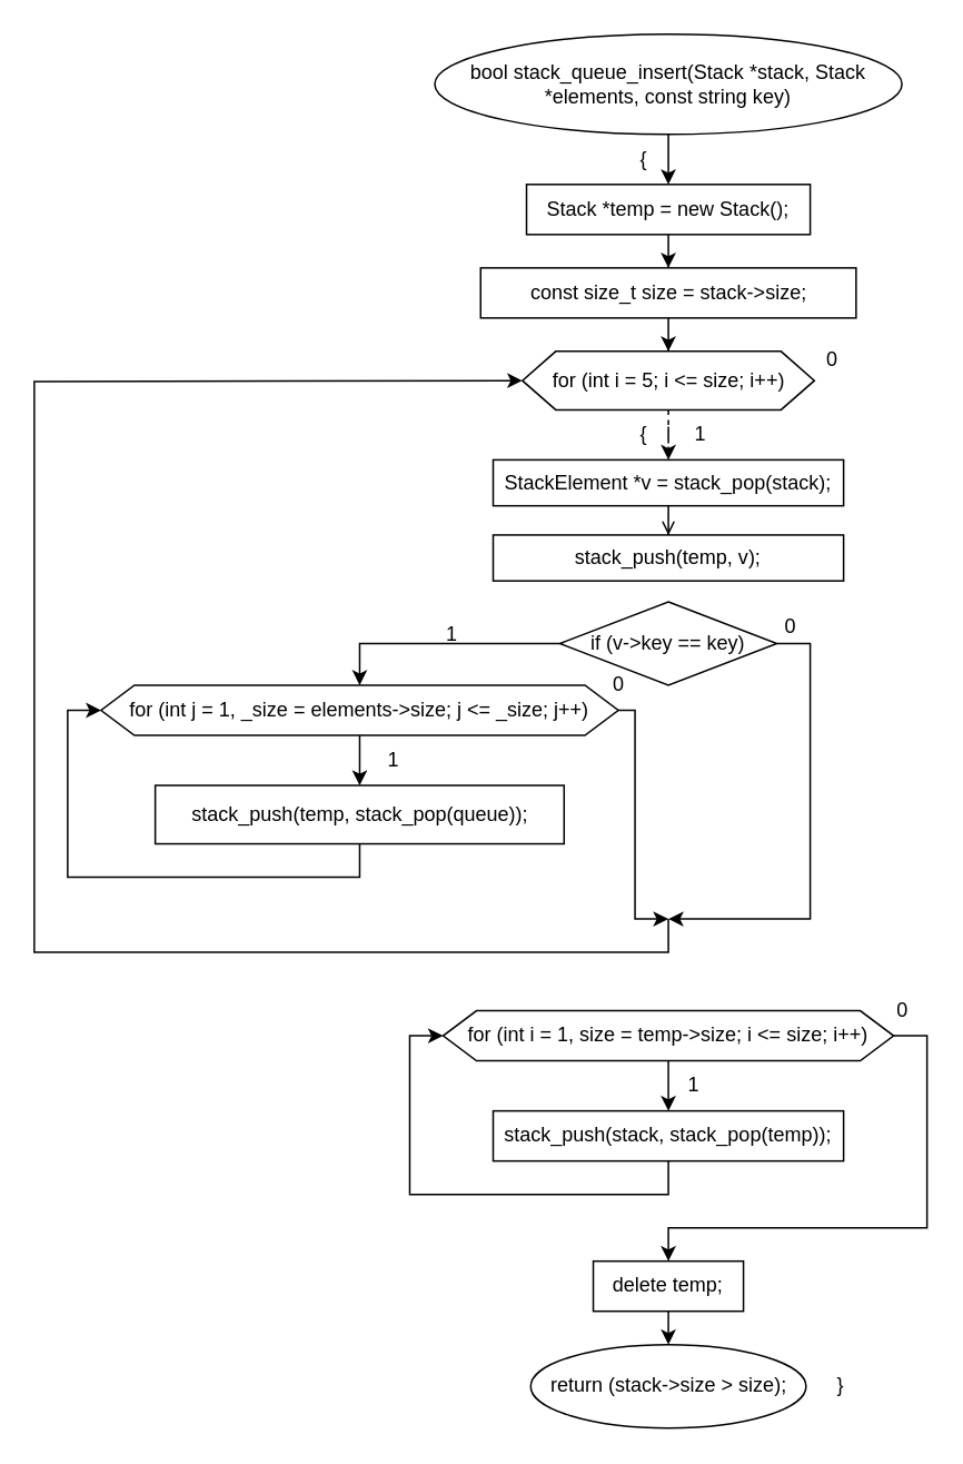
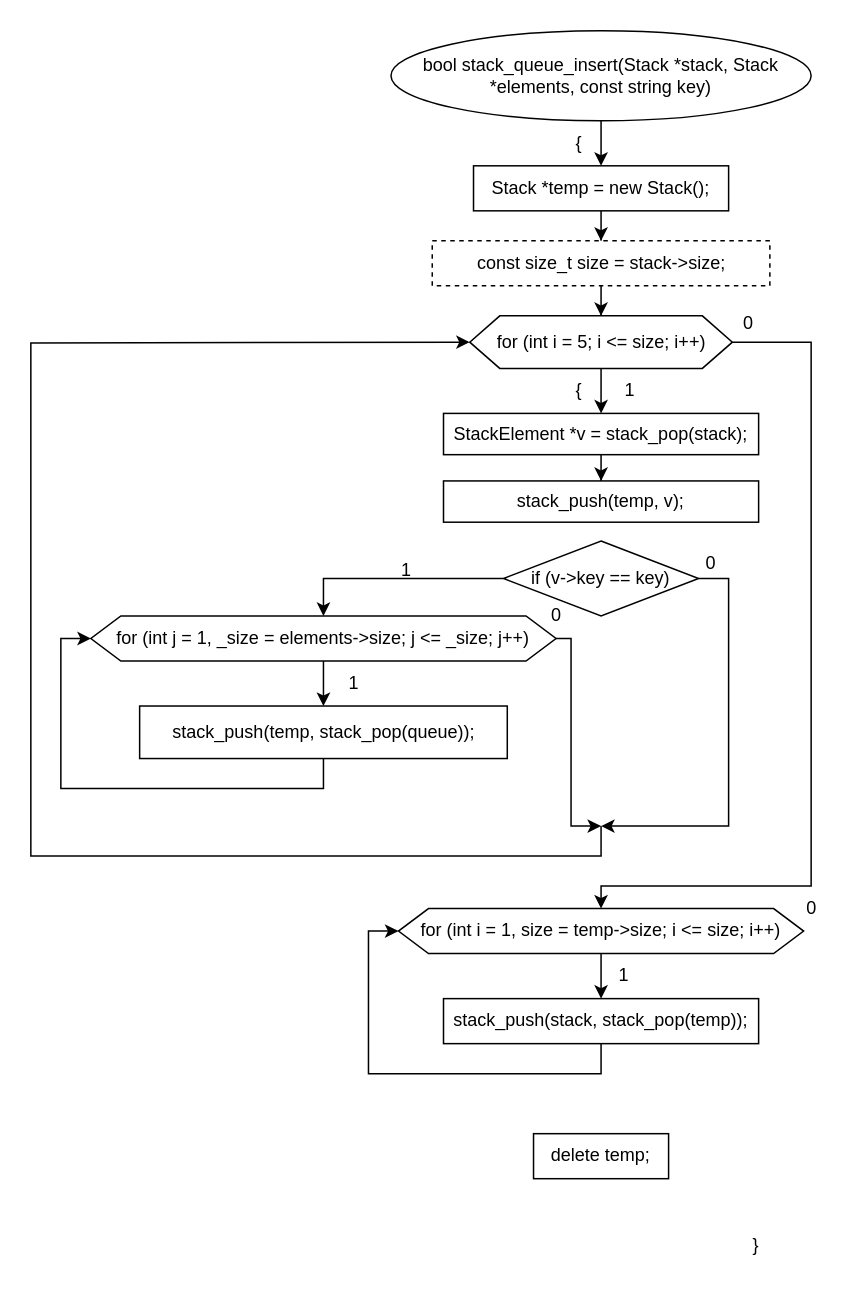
  <mxCell id="0" />
  <mxCell id="1" parent="0" />
  <mxCell id="2" value="" style="edgeStyle=orthogonalEdgeStyle;rounded=0;orthogonalLoop=1;jettySize=auto;html=1;" parent="1" source="3" target="5" edge="1"><mxGeometry relative="1" as="geometry" /></mxCell>
  <mxCell id="3" value="bool stack_queue_insert(Stack *stack, Stack *elements, const string key)" style="ellipse;whiteSpace=wrap;html=1;" parent="1" vertex="1"><mxGeometry x="260" y="20" width="280" height="60" as="geometry" /></mxCell>
  <mxCell id="4" value="" style="edgeStyle=orthogonalEdgeStyle;rounded=0;orthogonalLoop=1;jettySize=auto;html=1;" parent="1" source="5" target="8" edge="1"><mxGeometry relative="1" as="geometry" /></mxCell>
  <mxCell id="5" value="Stack *temp = new Stack();" style="whiteSpace=wrap;html=1;" parent="1" vertex="1"><mxGeometry x="315" y="110" width="170" height="30" as="geometry" /></mxCell>
  <mxCell id="6" value="{" style="text;html=1;align=center;verticalAlign=middle;resizable=0;points=[];autosize=1;strokeColor=none;fillColor=none;" parent="1" vertex="1"><mxGeometry x="370" y="80" width="30" height="30" as="geometry" /></mxCell>
  <mxCell id="7" value="" style="edgeStyle=orthogonalEdgeStyle;rounded=0;orthogonalLoop=1;jettySize=auto;html=1;" parent="1" source="8" target="11" edge="1"><mxGeometry relative="1" as="geometry" /></mxCell>
- <mxCell id="8" value="const size_t size = stack-&amp;gt;size;" style="whiteSpace=wrap;html=1;" parent="1" vertex="1"><mxGeometry x="287.5" y="160" width="225" height="30" as="geometry" /></mxCell>
- <mxCell id="9" value="" style="edgeStyle=orthogonalEdgeStyle;rounded=0;orthogonalLoop=1;jettySize=auto;html=1;dashed=1;" parent="1" source="11" target="24" edge="1"><mxGeometry relative="1" as="geometry" /></mxCell>
+ <mxCell id="8" value="const size_t size = stack-&amp;gt;size;" style="whiteSpace=wrap;html=1;dashed=1;" parent="1" vertex="1"><mxGeometry x="287.5" y="160" width="225" height="30" as="geometry" /></mxCell>
+ <mxCell id="9" value="" style="edgeStyle=orthogonalEdgeStyle;rounded=0;orthogonalLoop=1;jettySize=auto;html=1;" parent="1" source="11" target="24" edge="1"><mxGeometry relative="1" as="geometry" /></mxCell>
+ <mxCell id="10" style="edgeStyle=orthogonalEdgeStyle;rounded=0;orthogonalLoop=1;jettySize=auto;html=1;exitX=1;exitY=0.5;exitDx=0;exitDy=0;entryX=0.5;entryY=0;entryDx=0;entryDy=0;" parent="1" source="11" target="14" edge="1"><mxGeometry relative="1" as="geometry"><Array as="points"><mxPoint x="540" y="228" /><mxPoint x="540" y="590" /><mxPoint x="400" y="590" /></Array></mxGeometry></mxCell>
  <mxCell id="11" value="for (int i = 5; i &amp;lt;= size; i++)" style="shape=hexagon;perimeter=hexagonPerimeter2;whiteSpace=wrap;html=1;fixedSize=1;" parent="1" vertex="1"><mxGeometry x="312.5" y="210" width="175" height="35" as="geometry" /></mxCell>
  <mxCell id="12" style="edgeStyle=orthogonalEdgeStyle;rounded=0;orthogonalLoop=1;jettySize=auto;html=1;exitX=0.5;exitY=1;exitDx=0;exitDy=0;entryX=0.5;entryY=0;entryDx=0;entryDy=0;" parent="1" source="14" target="16" edge="1"><mxGeometry relative="1" as="geometry" /></mxCell>
- <mxCell id="13" style="edgeStyle=orthogonalEdgeStyle;rounded=0;orthogonalLoop=1;jettySize=auto;html=1;exitX=1;exitY=0.5;exitDx=0;exitDy=0;entryX=0.5;entryY=0;entryDx=0;entryDy=0;" parent="1" source="14" target="19" edge="1"><mxGeometry relative="1" as="geometry"><Array as="points"><mxPoint x="555" y="620" /><mxPoint x="555" y="735" /><mxPoint x="400" y="735" /></Array></mxGeometry></mxCell>
  <mxCell id="14" value="for (int i = 1, size = temp-&amp;gt;size; i &amp;lt;= size; i++)" style="shape=hexagon;perimeter=hexagonPerimeter2;whiteSpace=wrap;html=1;fixedSize=1;" parent="1" vertex="1"><mxGeometry x="265" y="605" width="270" height="30" as="geometry" /></mxCell>
  <mxCell id="15" style="edgeStyle=orthogonalEdgeStyle;rounded=0;orthogonalLoop=1;jettySize=auto;html=1;exitX=0.5;exitY=1;exitDx=0;exitDy=0;entryX=0;entryY=0.5;entryDx=0;entryDy=0;" parent="1" source="16" target="14" edge="1"><mxGeometry relative="1" as="geometry" /></mxCell>
  <mxCell id="16" value="stack_push(stack, stack_pop(temp));" style="whiteSpace=wrap;html=1;" parent="1" vertex="1"><mxGeometry x="295" y="665" width="210" height="30" as="geometry" /></mxCell>
  <mxCell id="17" value="1" style="text;html=1;align=center;verticalAlign=middle;resizable=0;points=[];autosize=1;strokeColor=none;fillColor=none;" parent="1" vertex="1"><mxGeometry x="400" y="635" width="30" height="30" as="geometry" /></mxCell>
- <mxCell id="18" style="edgeStyle=orthogonalEdgeStyle;rounded=0;orthogonalLoop=1;jettySize=auto;html=1;exitX=0.5;exitY=1;exitDx=0;exitDy=0;entryX=0.5;entryY=0;entryDx=0;entryDy=0;" parent="1" source="19" target="21" edge="1"><mxGeometry relative="1" as="geometry" /></mxCell>
  <mxCell id="19" value="delete temp;" style="whiteSpace=wrap;html=1;" parent="1" vertex="1"><mxGeometry x="355" y="755" width="90" height="30" as="geometry" /></mxCell>
  <mxCell id="20" value="0" style="text;html=1;align=center;verticalAlign=middle;resizable=0;points=[];autosize=1;strokeColor=none;fillColor=none;" parent="1" vertex="1"><mxGeometry x="525" y="590" width="30" height="30" as="geometry" /></mxCell>
- <mxCell id="21" value="&lt;div&gt;return (stack-&amp;gt;size &amp;gt; size);&lt;/div&gt;" style="ellipse;whiteSpace=wrap;html=1;" parent="1" vertex="1"><mxGeometry x="317.5" y="805" width="165" height="50" as="geometry" /></mxCell>
  <mxCell id="22" value="}" style="text;html=1;align=center;verticalAlign=middle;resizable=0;points=[];autosize=1;strokeColor=none;fillColor=none;" parent="1" vertex="1"><mxGeometry x="487.5" y="815" width="30" height="30" as="geometry" /></mxCell>
- <mxCell id="23" value="" style="edgeStyle=orthogonalEdgeStyle;rounded=0;orthogonalLoop=1;jettySize=auto;html=1;endArrow=open;" parent="1" source="24" target="26" edge="1"><mxGeometry relative="1" as="geometry" /></mxCell>
+ <mxCell id="23" value="" style="edgeStyle=orthogonalEdgeStyle;rounded=0;orthogonalLoop=1;jettySize=auto;html=1;" parent="1" source="24" target="26" edge="1"><mxGeometry relative="1" as="geometry" /></mxCell>
  <mxCell id="24" value="StackElement *v = stack_pop(stack);" style="whiteSpace=wrap;html=1;" parent="1" vertex="1"><mxGeometry x="295" y="275" width="210" height="27.5" as="geometry" /></mxCell>
  <mxCell id="25" value="1" style="text;html=1;align=center;verticalAlign=middle;resizable=0;points=[];autosize=1;strokeColor=none;fillColor=none;" parent="1" vertex="1"><mxGeometry x="404" y="245" width="30" height="30" as="geometry" /></mxCell>
  <mxCell id="26" value="stack_push(temp, v);" style="whiteSpace=wrap;html=1;" parent="1" vertex="1"><mxGeometry x="295" y="320" width="210" height="27.5" as="geometry" /></mxCell>
  <mxCell id="27" style="edgeStyle=orthogonalEdgeStyle;rounded=0;orthogonalLoop=1;jettySize=auto;html=1;exitX=0;exitY=0.5;exitDx=0;exitDy=0;entryX=0.5;entryY=0;entryDx=0;entryDy=0;" parent="1" source="29" target="36" edge="1"><mxGeometry relative="1" as="geometry"><mxPoint x="235" y="440" as="targetPoint" /></mxGeometry></mxCell>
  <mxCell id="28" style="edgeStyle=orthogonalEdgeStyle;rounded=0;orthogonalLoop=1;jettySize=auto;html=1;exitX=1;exitY=0.5;exitDx=0;exitDy=0;" edge="1" parent="1" source="29"><mxGeometry relative="1" as="geometry"><mxPoint x="400" y="550" as="targetPoint" /><Array as="points"><mxPoint x="485" y="385" /><mxPoint x="485" y="550" /></Array></mxGeometry></mxCell>
  <mxCell id="29" value="if (v-&amp;gt;key == key)" style="rhombus;whiteSpace=wrap;html=1;" parent="1" vertex="1"><mxGeometry x="335" y="360" width="130" height="50" as="geometry" /></mxCell>
  <mxCell id="30" value="0" style="text;html=1;align=center;verticalAlign=middle;resizable=0;points=[];autosize=1;strokeColor=none;fillColor=none;" parent="1" vertex="1"><mxGeometry x="457.5" y="360" width="30" height="30" as="geometry" /></mxCell>
  <mxCell id="31" value="1" style="text;html=1;align=center;verticalAlign=middle;resizable=0;points=[];autosize=1;strokeColor=none;fillColor=none;" parent="1" vertex="1"><mxGeometry x="255" y="365" width="30" height="30" as="geometry" /></mxCell>
  <mxCell id="32" value="{" style="text;html=1;align=center;verticalAlign=middle;resizable=0;points=[];autosize=1;strokeColor=none;fillColor=none;" parent="1" vertex="1"><mxGeometry x="370" y="245" width="30" height="30" as="geometry" /></mxCell>
  <mxCell id="33" value="0" style="text;html=1;align=center;verticalAlign=middle;resizable=0;points=[];autosize=1;strokeColor=none;fillColor=none;" parent="1" vertex="1"><mxGeometry x="482.5" y="200" width="30" height="30" as="geometry" /></mxCell>
  <mxCell id="34" value="" style="edgeStyle=orthogonalEdgeStyle;rounded=0;orthogonalLoop=1;jettySize=auto;html=1;" edge="1" parent="1" source="36" target="38"><mxGeometry relative="1" as="geometry" /></mxCell>
  <mxCell id="35" style="edgeStyle=orthogonalEdgeStyle;rounded=0;orthogonalLoop=1;jettySize=auto;html=1;exitX=1;exitY=0.5;exitDx=0;exitDy=0;" edge="1" parent="1" source="36"><mxGeometry relative="1" as="geometry"><mxPoint x="400" y="550" as="targetPoint" /><Array as="points"><mxPoint x="380" y="425" /><mxPoint x="380" y="550" /></Array></mxGeometry></mxCell>
  <mxCell id="36" value="for (int j = 1, _size = elements-&amp;gt;size; j &amp;lt;= _size; j++)" style="shape=hexagon;perimeter=hexagonPerimeter2;whiteSpace=wrap;html=1;fixedSize=1;" vertex="1" parent="1"><mxGeometry x="60" y="410" width="310" height="30" as="geometry" /></mxCell>
  <mxCell id="37" style="edgeStyle=orthogonalEdgeStyle;rounded=0;orthogonalLoop=1;jettySize=auto;html=1;exitX=0.5;exitY=1;exitDx=0;exitDy=0;entryX=0;entryY=0.5;entryDx=0;entryDy=0;" edge="1" parent="1" source="38" target="36"><mxGeometry relative="1" as="geometry" /></mxCell>
  <mxCell id="38" value="stack_push(temp, stack_pop(queue));" style="whiteSpace=wrap;html=1;" vertex="1" parent="1"><mxGeometry x="92.5" y="470" width="245" height="35" as="geometry" /></mxCell>
  <mxCell id="39" value="1" style="text;html=1;align=center;verticalAlign=middle;resizable=0;points=[];autosize=1;strokeColor=none;fillColor=none;" vertex="1" parent="1"><mxGeometry x="220" y="440" width="30" height="30" as="geometry" /></mxCell>
  <mxCell id="40" value="0" style="text;html=1;align=center;verticalAlign=middle;resizable=0;points=[];autosize=1;strokeColor=none;fillColor=none;" vertex="1" parent="1"><mxGeometry x="355" y="395" width="30" height="30" as="geometry" /></mxCell>
  <mxCell id="41" value="" style="endArrow=classic;html=1;rounded=0;entryX=0;entryY=0.5;entryDx=0;entryDy=0;" edge="1" parent="1" target="11"><mxGeometry width="50" height="50" relative="1" as="geometry"><mxPoint x="400" y="550" as="sourcePoint" /><mxPoint x="340" y="450" as="targetPoint" /><Array as="points"><mxPoint x="400" y="570" /><mxPoint x="20" y="570" /><mxPoint x="20" y="228" /></Array></mxGeometry></mxCell>
